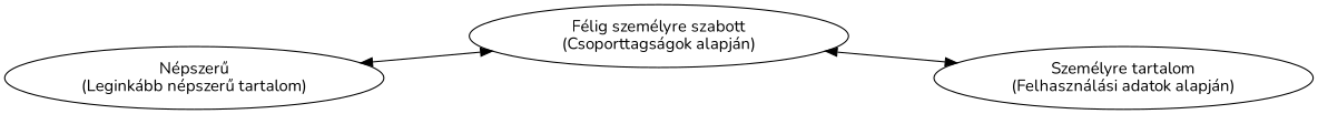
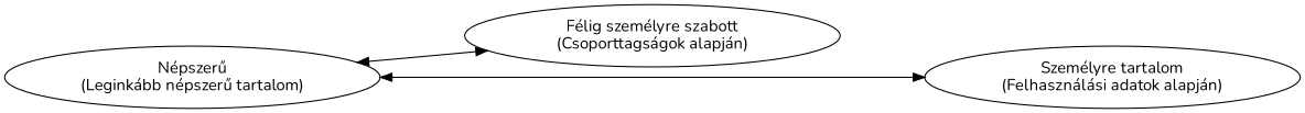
  digraph {
    fontname=Nunito
    rankdir=LR
    node [fontname=Nunito]
    edge [dir=both fontname=Nunito minlen=2]
    n1 [label="Népszerű\n(Leginkább népszerű tartalom)" width=4.5]
    n2 [label="Félig személyre szabott\n(Csoporttagságok alapján)" width=4.5]
    n3 [label="Személyre tartalom\n(Felhasználási adatok alapján)" width=4.5]
    n1 -> n2
-   n2 -> n3
+   n1 -> n3
  }
